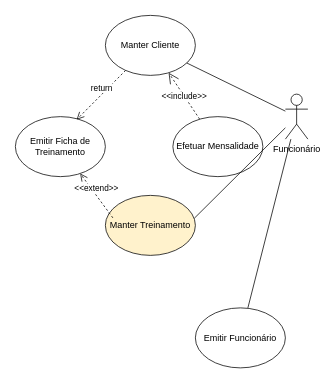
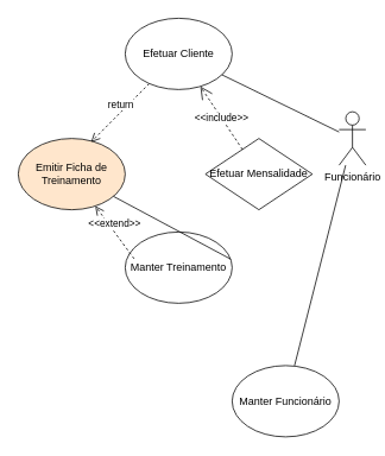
  <mxCell id="0" />
  <mxCell id="1" parent="0" />
  <mxCell id="2" value="Funcionário" style="shape=umlActor;verticalLabelPosition=bottom;verticalAlign=top;html=1;outlineConnect=0;" vertex="1" parent="1"><mxGeometry x="380" y="125" width="30" height="60" as="geometry" /></mxCell>
- <mxCell id="3" value="Manter Cliente" style="ellipse;whiteSpace=wrap;html=1;" vertex="1" parent="1"><mxGeometry x="140" y="20" width="120" height="80" as="geometry" /></mxCell>
- <mxCell id="4" value="Emitir Funcionário" style="ellipse;whiteSpace=wrap;html=1;" vertex="1" parent="1"><mxGeometry x="260" y="410" width="120" height="80" as="geometry" /></mxCell>
- <mxCell id="5" value="Emitir Ficha de Treinamento" style="ellipse;whiteSpace=wrap;html=1;" vertex="1" parent="1"><mxGeometry x="20" y="155" width="120" height="80" as="geometry" /></mxCell>
- <mxCell id="6" value="Efetuar Mensalidade" style="ellipse;whiteSpace=wrap;html=1;" vertex="1" parent="1"><mxGeometry x="230" y="155" width="120" height="80" as="geometry" /></mxCell>
- <mxCell id="7" value="Manter Treinamento" style="ellipse;whiteSpace=wrap;html=1;fillColor=#fff2cc;" vertex="1" parent="1"><mxGeometry x="140" y="260" width="120" height="80" as="geometry" /></mxCell>
+ <mxCell id="3" value="Efetuar Cliente" style="ellipse;whiteSpace=wrap;html=1;" vertex="1" parent="1"><mxGeometry x="140" y="20" width="120" height="80" as="geometry" /></mxCell>
+ <mxCell id="4" value="Manter Funcionário" style="ellipse;whiteSpace=wrap;html=1;" vertex="1" parent="1"><mxGeometry x="260" y="410" width="120" height="80" as="geometry" /></mxCell>
+ <mxCell id="5" value="Emitir Ficha de Treinamento" style="ellipse;whiteSpace=wrap;html=1;fillColor=#ffe6cc;" vertex="1" parent="1"><mxGeometry x="20" y="155" width="120" height="80" as="geometry" /></mxCell>
+ <mxCell id="6" value="Efetuar Mensalidade" style="rhombus;whiteSpace=wrap;html=1;" vertex="1" parent="1"><mxGeometry x="230" y="155" width="120" height="80" as="geometry" /></mxCell>
+ <mxCell id="7" value="Manter Treinamento" style="ellipse;whiteSpace=wrap;html=1;" vertex="1" parent="1"><mxGeometry x="140" y="260" width="120" height="80" as="geometry" /></mxCell>
  <mxCell id="8" value="" style="endArrow=none;html=1;" edge="1" parent="1" source="3" target="2"><mxGeometry width="50" height="50" relative="1" as="geometry"><mxPoint x="60" y="240" as="sourcePoint" /><mxPoint x="110" y="190" as="targetPoint" /></mxGeometry></mxCell>
  <mxCell id="9" value="" style="endArrow=none;html=1;" edge="1" parent="1" target="2"><mxGeometry width="50" height="50" relative="1" as="geometry"><mxPoint x="330" y="410" as="sourcePoint" /><mxPoint x="130" y="270" as="targetPoint" /></mxGeometry></mxCell>
  <mxCell id="10" value="&amp;lt;&amp;lt;include&amp;gt;&amp;gt;" style="endArrow=open;endSize=12;dashed=1;html=1;" edge="1" parent="1" source="6" target="3"><mxGeometry width="160" relative="1" as="geometry"><mxPoint x="200" y="170" as="sourcePoint" /><mxPoint x="160" y="270" as="targetPoint" /></mxGeometry></mxCell>
  <mxCell id="11" value="&amp;lt;&amp;lt;extend&amp;gt;&amp;gt;" style="html=1;verticalAlign=bottom;endArrow=open;dashed=1;endSize=8;" edge="1" parent="1" target="5"><mxGeometry relative="1" as="geometry"><mxPoint x="150" y="290" as="sourcePoint" /><mxPoint x="190" y="290" as="targetPoint" /></mxGeometry></mxCell>
- <mxCell id="12" value="" style="endArrow=none;html=1;exitX=0.988;exitY=0.382;exitDx=0;exitDy=0;exitPerimeter=0;" edge="1" parent="1" source="7" target="2"><mxGeometry width="50" height="50" relative="1" as="geometry"><mxPoint x="210" y="320" as="sourcePoint" /><mxPoint x="260" y="270" as="targetPoint" /></mxGeometry></mxCell>
+ <mxCell id="12" value="" style="endArrow=none;html=1;exitX=0.988;exitY=0.382;exitDx=0;exitDy=0;exitPerimeter=0;" edge="1" parent="1" source="7" target="5"><mxGeometry width="50" height="50" relative="1" as="geometry"><mxPoint x="210" y="320" as="sourcePoint" /><mxPoint x="260" y="270" as="targetPoint" /></mxGeometry></mxCell>
  <mxCell id="13" value="return" style="html=1;verticalAlign=bottom;endArrow=open;dashed=1;endSize=8;entryX=0.681;entryY=0.05;entryDx=0;entryDy=0;entryPerimeter=0;" edge="1" parent="1" source="3" target="5"><mxGeometry relative="1" as="geometry"><mxPoint x="200" y="150" as="sourcePoint" /><mxPoint x="120" y="150" as="targetPoint" /></mxGeometry></mxCell>
